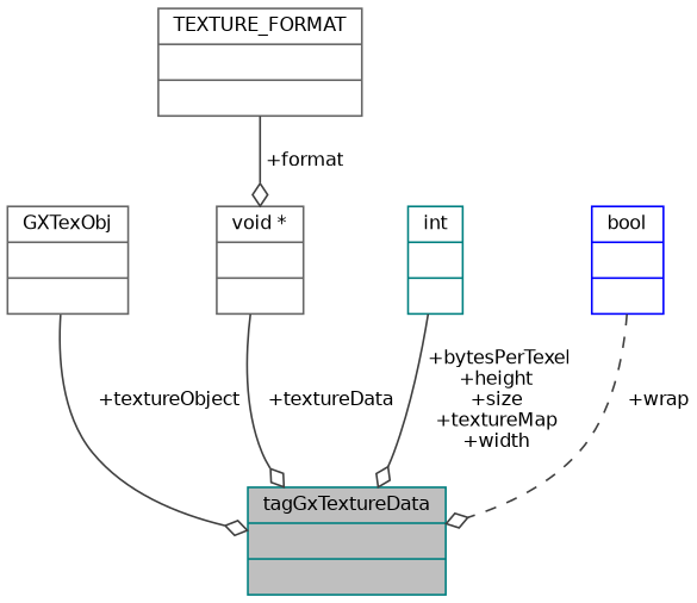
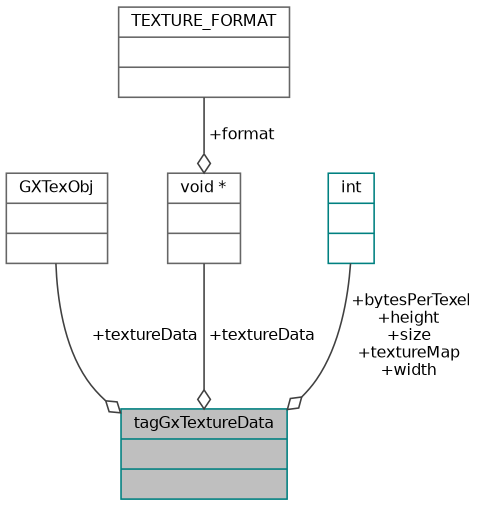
  digraph {
    node [color=gray40 fillcolor=white fontname=Helvetica fontsize=10 shape=record style=filled]
    edge [arrowhead=odiamond color=grey25 fontname=Helvetica fontsize=10 labelfontname=Helvetica labelfontsize=10 style=solid]
    n1 [color=teal fillcolor=grey75 fontcolor=black height=0.2 label="{tagGxTextureData\n||}" width=0.4]
    n2 [height=0.2 label="{GXTexObj\n||}" width=0.4]
    n3 [height=0.2 label="{void *\n||}" width=0.4]
    n4 [color=teal height=0.2 label="{int\n||}" width=0.4]
-   n5 [color=blue height=0.2 label="{bool\n||}" width=0.4]
    n6 [height=0.2 label="{TEXTURE_FORMAT\n||}" width=0.4]
-   n2 -> n1 [label=" +textureObject"]
+   n2 -> n1 [label=" +textureData"]
    n3 -> n1 [label=" +textureData"]
    n4 -> n1 [label=" +bytesPerTexel\n+height\n+size\n+textureMap\n+width"]
-   n5 -> n1 [label=" +wrap" style=dashed]
    n6 -> n3 [label=" +format"]
  }
